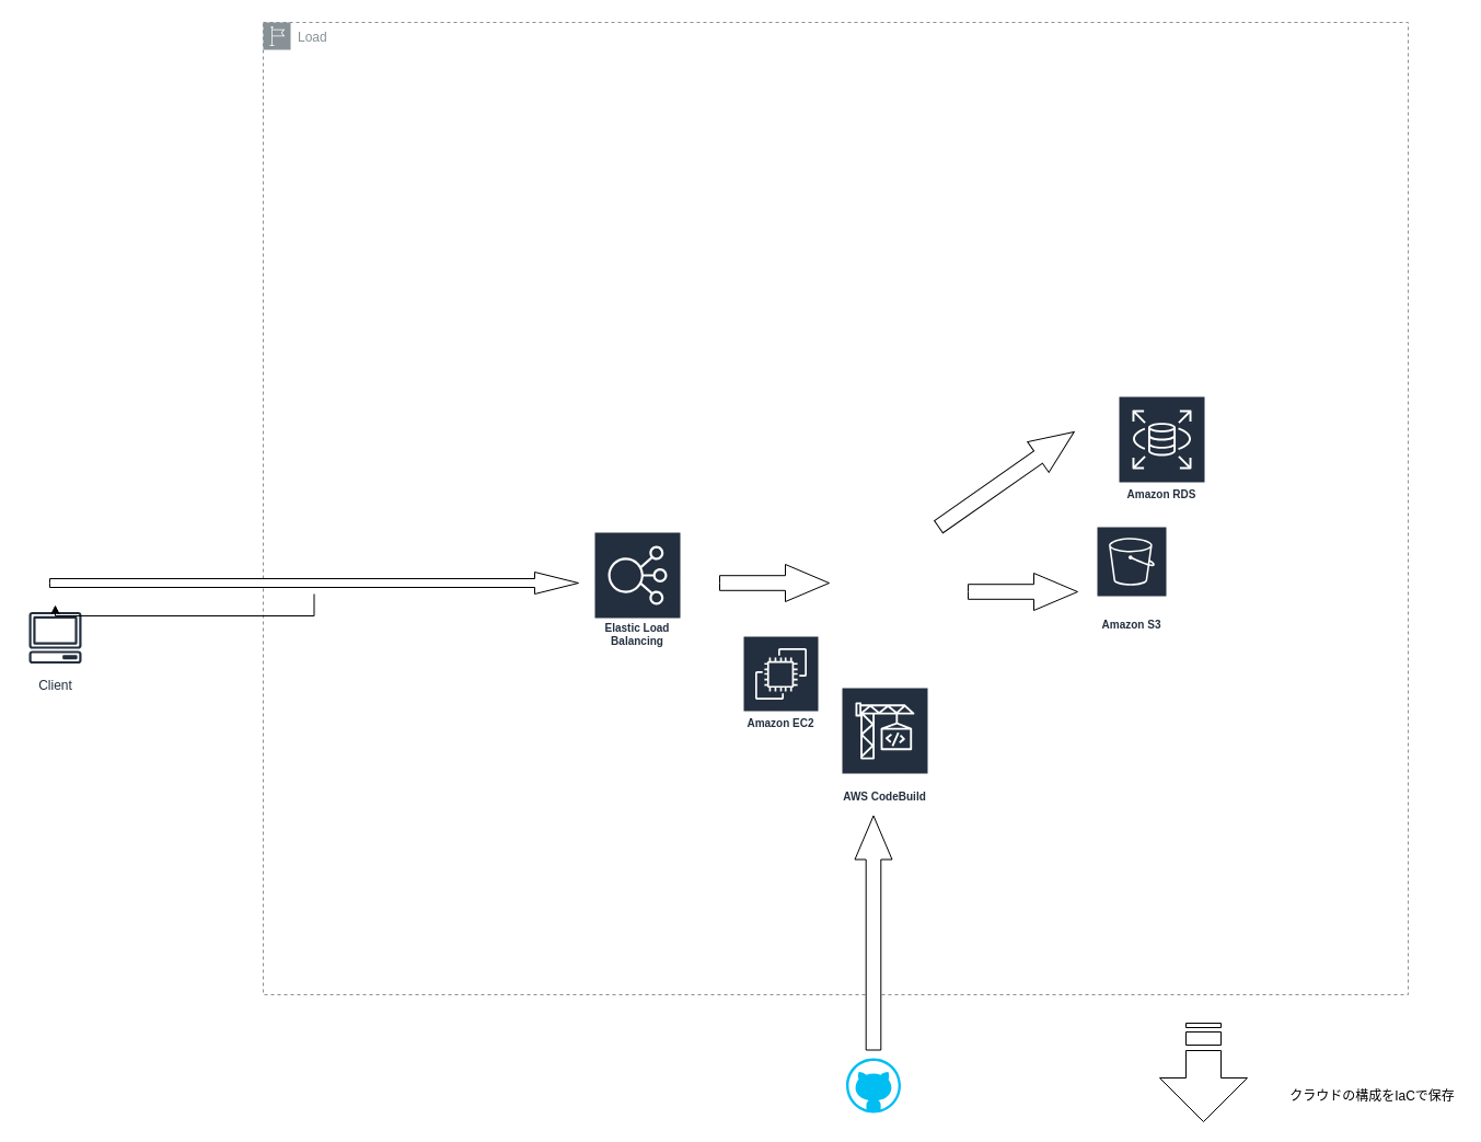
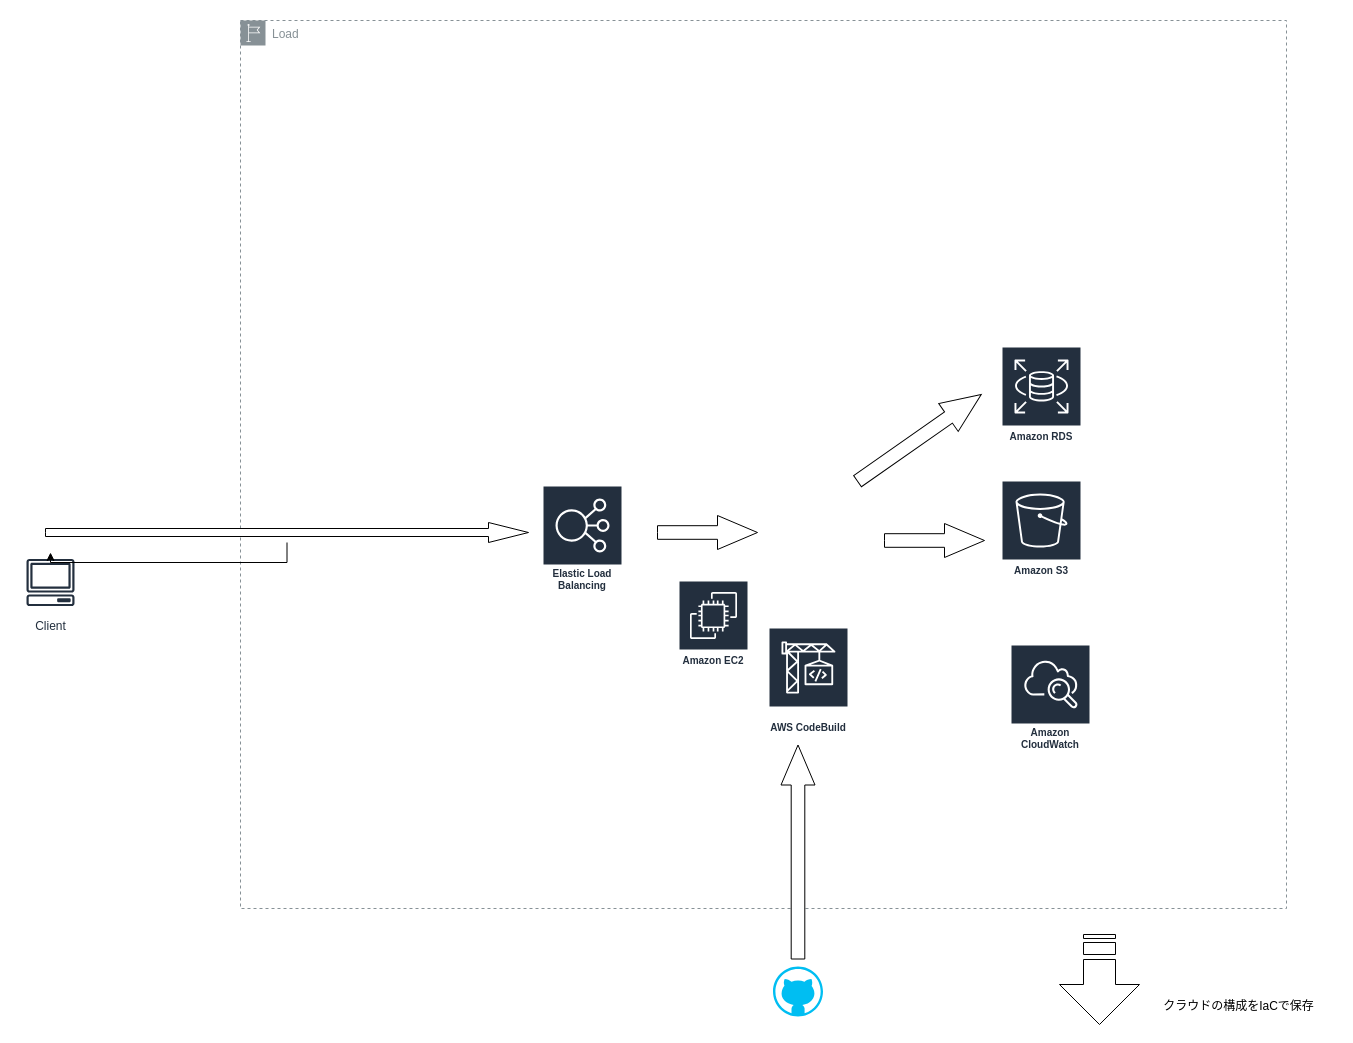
  <mxCell id="0" />
  <mxCell id="1" parent="0" />
  <mxCell id="2" value="Load" style="sketch=0;outlineConnect=0;gradientColor=none;html=1;whiteSpace=wrap;fontSize=12;fontStyle=0;shape=mxgraph.aws4.group;grIcon=mxgraph.aws4.group_region;strokeColor=#879196;fillColor=none;verticalAlign=top;align=left;spacingLeft=30;fontColor=#879196;dashed=1;" vertex="1" parent="1"><mxGeometry x="240" y="20" width="1046" height="888" as="geometry" /></mxCell>
  <mxCell id="3" value="Client" style="sketch=0;outlineConnect=0;fontColor=#232F3E;gradientColor=none;strokeColor=#232F3E;fillColor=#ffffff;dashed=0;verticalLabelPosition=bottom;verticalAlign=top;align=center;html=1;fontSize=12;fontStyle=0;aspect=fixed;shape=mxgraph.aws4.resourceIcon;resIcon=mxgraph.aws4.client;" vertex="1" parent="1"><mxGeometry x="20" y="552" width="60" height="60" as="geometry" /></mxCell>
  <mxCell id="4" value="Amazon EC2" style="sketch=0;outlineConnect=0;fontColor=#232F3E;gradientColor=none;strokeColor=#ffffff;fillColor=#232F3E;dashed=0;verticalLabelPosition=middle;verticalAlign=bottom;align=center;html=1;whiteSpace=wrap;fontSize=10;fontStyle=1;spacing=3;shape=mxgraph.aws4.productIcon;prIcon=mxgraph.aws4.ec2;" vertex="1" parent="1"><mxGeometry x="678" y="580" width="70" height="90" as="geometry" /></mxCell>
  <mxCell id="5" style="edgeStyle=orthogonalEdgeStyle;rounded=0;orthogonalLoop=1;jettySize=auto;html=1;" edge="1" parent="1" source="6" target="3"><mxGeometry relative="1" as="geometry" /></mxCell>
  <mxCell id="6" value="" style="html=1;shadow=0;dashed=0;align=center;verticalAlign=middle;shape=mxgraph.arrows2.arrow;dy=0.6;dx=40;notch=0;" vertex="1" parent="1"><mxGeometry x="45" y="522" width="483" height="20" as="geometry" /></mxCell>
  <mxCell id="7" value="" style="html=1;shadow=0;dashed=0;align=center;verticalAlign=middle;shape=mxgraph.arrows2.stripedArrow;dy=0.6;dx=40;notch=25;rotation=90;" vertex="1" parent="1"><mxGeometry x="1054" y="939" width="90" height="80" as="geometry" /></mxCell>
- <mxCell id="8" value="クラウドの構成をIaCで保存" style="text;strokeColor=none;align=center;fillColor=none;html=1;verticalAlign=middle;whiteSpace=wrap;rounded=0;" vertex="1" parent="1"><mxGeometry x="1161" y="986" width="185" height="30" as="geometry" /></mxCell>
- <mxCell id="9" value="Amazon RDS" style="sketch=0;outlineConnect=0;fontColor=#232F3E;gradientColor=none;strokeColor=#ffffff;fillColor=#232F3E;dashed=0;verticalLabelPosition=middle;verticalAlign=bottom;align=center;html=1;whiteSpace=wrap;fontSize=10;fontStyle=1;spacing=3;shape=mxgraph.aws4.productIcon;prIcon=mxgraph.aws4.rds;" vertex="1" parent="1"><mxGeometry x="1021" y="361" width="80" height="100" as="geometry" /></mxCell>
- <mxCell id="10" value="Amazon S3" style="sketch=0;outlineConnect=0;fontColor=#232F3E;gradientColor=none;strokeColor=#ffffff;fillColor=#232F3E;dashed=0;verticalLabelPosition=middle;verticalAlign=bottom;align=center;html=1;whiteSpace=wrap;fontSize=10;fontStyle=1;spacing=3;shape=mxgraph.aws4.productIcon;prIcon=mxgraph.aws4.s3;" vertex="1" parent="1"><mxGeometry x="1001" y="480" width="65" height="100" as="geometry" /></mxCell>
+ <mxCell id="8" value="クラウドの構成をIaCで保存" style="text;strokeColor=none;align=center;fillColor=none;html=1;verticalAlign=middle;whiteSpace=wrap;rounded=0;" vertex="1" parent="1"><mxGeometry x="1146" y="991" width="185" height="30" as="geometry" /></mxCell>
+ <mxCell id="9" value="Amazon RDS" style="sketch=0;outlineConnect=0;fontColor=#232F3E;gradientColor=none;strokeColor=#ffffff;fillColor=#232F3E;dashed=0;verticalLabelPosition=middle;verticalAlign=bottom;align=center;html=1;whiteSpace=wrap;fontSize=10;fontStyle=1;spacing=3;shape=mxgraph.aws4.productIcon;prIcon=mxgraph.aws4.rds;" vertex="1" parent="1"><mxGeometry x="1001" y="346" width="80" height="100" as="geometry" /></mxCell>
+ <mxCell id="10" value="Amazon S3" style="sketch=0;outlineConnect=0;fontColor=#232F3E;gradientColor=none;strokeColor=#ffffff;fillColor=#232F3E;dashed=0;verticalLabelPosition=middle;verticalAlign=bottom;align=center;html=1;whiteSpace=wrap;fontSize=10;fontStyle=1;spacing=3;shape=mxgraph.aws4.productIcon;prIcon=mxgraph.aws4.s3;" vertex="1" parent="1"><mxGeometry x="1001" y="480" width="80" height="100" as="geometry" /></mxCell>
  <mxCell id="11" value="Elastic Load Balancing" style="sketch=0;outlineConnect=0;fontColor=#232F3E;gradientColor=none;strokeColor=#ffffff;fillColor=#232F3E;dashed=0;verticalLabelPosition=middle;verticalAlign=bottom;align=center;html=1;whiteSpace=wrap;fontSize=10;fontStyle=1;spacing=3;shape=mxgraph.aws4.productIcon;prIcon=mxgraph.aws4.elastic_load_balancing;" vertex="1" parent="1"><mxGeometry x="542" y="485" width="80" height="110" as="geometry" /></mxCell>
+ <mxCell id="12" value="Amazon CloudWatch" style="sketch=0;outlineConnect=0;fontColor=#232F3E;gradientColor=none;strokeColor=#ffffff;fillColor=#232F3E;dashed=0;verticalLabelPosition=middle;verticalAlign=bottom;align=center;html=1;whiteSpace=wrap;fontSize=10;fontStyle=1;spacing=3;shape=mxgraph.aws4.productIcon;prIcon=mxgraph.aws4.cloudwatch;" vertex="1" parent="1"><mxGeometry x="1010" y="644" width="80" height="110" as="geometry" /></mxCell>
  <mxCell id="13" value="" style="html=1;shadow=0;dashed=0;align=center;verticalAlign=middle;shape=mxgraph.arrows2.arrow;dy=0.6;dx=40;notch=0;rotation=-35;" vertex="1" parent="1"><mxGeometry x="843.39" y="420.37" width="151" height="34" as="geometry" /></mxCell>
  <mxCell id="14" value="" style="html=1;shadow=0;dashed=0;align=center;verticalAlign=middle;shape=mxgraph.arrows2.arrow;dy=0.6;dx=40;notch=0;" vertex="1" parent="1"><mxGeometry x="657" y="515" width="100" height="34" as="geometry" /></mxCell>
  <mxCell id="15" value="" style="html=1;shadow=0;dashed=0;align=center;verticalAlign=middle;shape=mxgraph.arrows2.arrow;dy=0.6;dx=40;notch=0;" vertex="1" parent="1"><mxGeometry x="884" y="523" width="100" height="34" as="geometry" /></mxCell>
  <mxCell id="16" value="" style="verticalLabelPosition=bottom;html=1;verticalAlign=top;align=center;strokeColor=none;fillColor=#00BEF2;shape=mxgraph.azure.github_code;pointerEvents=1;" vertex="1" parent="1"><mxGeometry x="772.5" y="966" width="50" height="50" as="geometry" /></mxCell>
  <mxCell id="17" value="AWS CodeBuild" style="sketch=0;outlineConnect=0;fontColor=#232F3E;gradientColor=none;strokeColor=#ffffff;fillColor=#232F3E;dashed=0;verticalLabelPosition=middle;verticalAlign=bottom;align=center;html=1;whiteSpace=wrap;fontSize=10;fontStyle=1;spacing=3;shape=mxgraph.aws4.productIcon;prIcon=mxgraph.aws4.codebuild;" vertex="1" parent="1"><mxGeometry x="768" y="627" width="80" height="110" as="geometry" /></mxCell>
  <mxCell id="18" value="" style="html=1;shadow=0;dashed=0;align=center;verticalAlign=middle;shape=mxgraph.arrows2.arrow;dy=0.6;dx=40;notch=0;rotation=-90;" vertex="1" parent="1"><mxGeometry x="690.5" y="834.5" width="214" height="34" as="geometry" /></mxCell>
